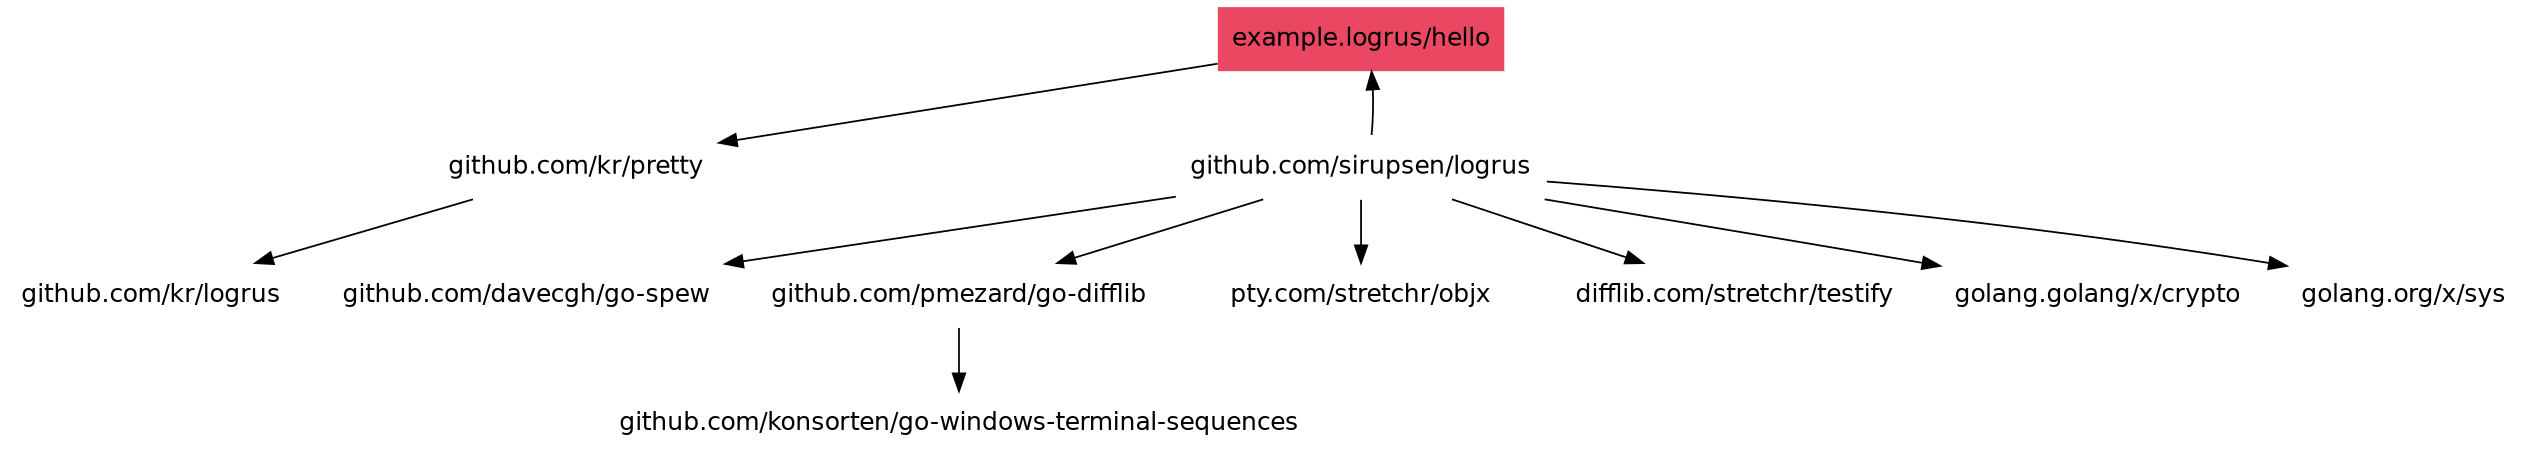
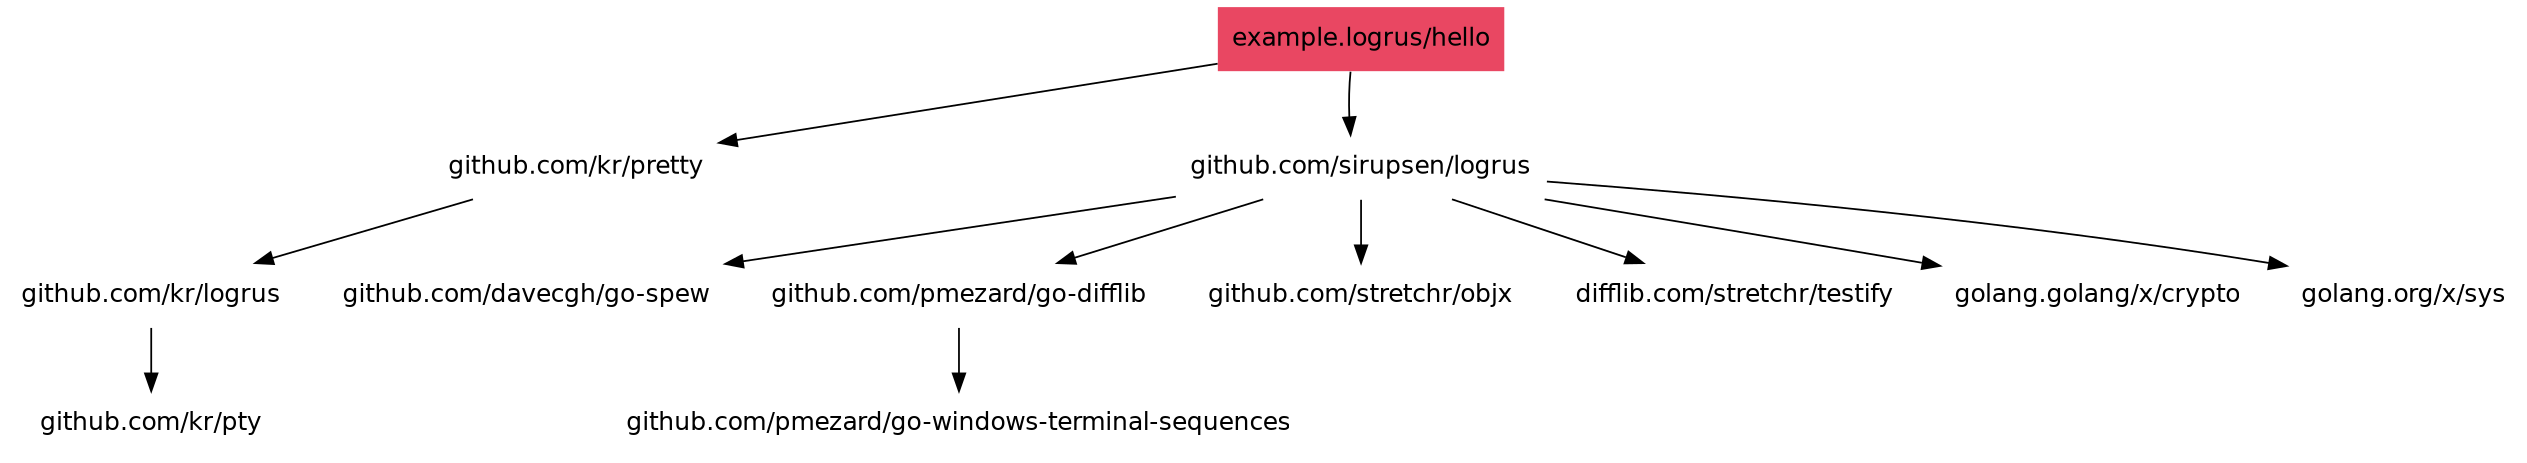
  digraph {
    root="example.com/hello"
    node [fontname=Helvetica shape=plaintext]
    n1 [fillcolor="#E94762" label="example.logrus/hello" style=filled]
    "github.com/kr/pretty"
    "github.com/sirupsen/logrus"
    n4 [label="github.com/kr/logrus"]
    "github.com/davecgh/go-spew"
    "github.com/pmezard/go-difflib"
-   "github.com/stretchr/objx" [label="pty.com/stretchr/objx"]
+   "github.com/stretchr/objx"
    n8 [label="difflib.com/stretchr/testify"]
    n9 [label="golang.golang/x/crypto"]
    "golang.org/x/sys"
-   "github.com/konsorten/go-windows-terminal-sequences"
+   "github.com/kr/pty"
+   "github.com/konsorten/go-windows-terminal-sequences" [label="github.com/pmezard/go-windows-terminal-sequences"]
    n1 -> "github.com/kr/pretty"
-   "github.com/sirupsen/logrus" -> n1
+   n1 -> "github.com/sirupsen/logrus"
    "github.com/kr/pretty" -> n4
    "github.com/sirupsen/logrus" -> "github.com/davecgh/go-spew"
    "github.com/sirupsen/logrus" -> "github.com/pmezard/go-difflib"
    "github.com/sirupsen/logrus" -> "github.com/stretchr/objx"
    "github.com/sirupsen/logrus" -> n8
    "github.com/sirupsen/logrus" -> n9
    "github.com/sirupsen/logrus" -> "golang.org/x/sys"
+   n4 -> "github.com/kr/pty"
    "github.com/pmezard/go-difflib" -> "github.com/konsorten/go-windows-terminal-sequences"
  }
